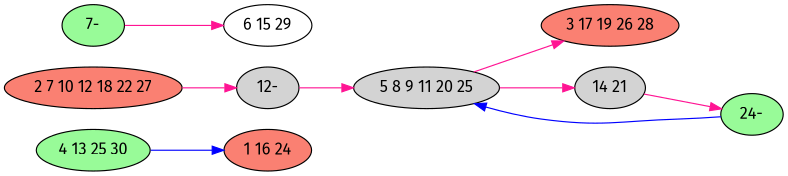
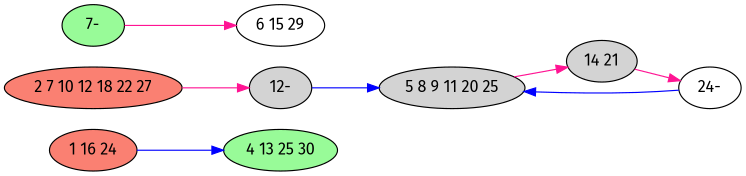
  digraph {
    fontname="Fira Sans"
    rankdir=LR
    node [fillcolor=salmon fontname="Fira Sans" style=filled]
    edge [color=deeppink fontname="Fira Sans"]
    n1 [label="1 16 24"]
    n2 [fillcolor=palegreen label="4 13 25 30"]
    n3 [label="2 7 10 12 18 22 27"]
    n4 [fillcolor=lightgrey label="12-"]
    n5 [fillcolor=lightgrey label="5 8 9 11 20 25"]
-   n6 [label="3 17 19 26 28"]
    n7 [fillcolor=lightgrey label="14 21"]
-   n8 [fillcolor=palegreen label="24-"]
+   n8 [fillcolor=white label="24-"]
    n9 [fillcolor=palegreen label="7-"]
    n10 [fillcolor=white label="6 15 29"]
-   n2 -> n1 [color=blue]
+   n1 -> n2 [color=blue]
    n3 -> n4
-   n4 -> n5
-   n5 -> n6
+   n4 -> n5 [color=blue]
    n5 -> n7
    n7 -> n8
    n8 -> n5 [color=blue]
    n9 -> n10
  }
